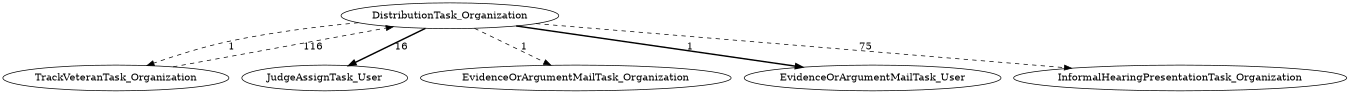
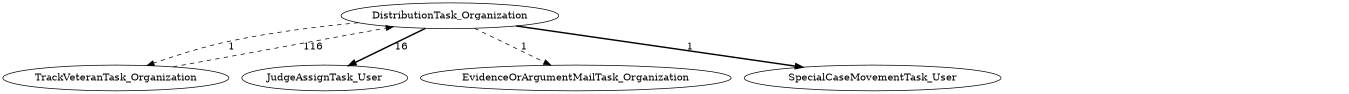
  digraph {
    rankdir=TB
    edge [style=dashed]
    DistributionTask_Organization
    TrackVeteranTask_Organization
    JudgeAssignTask_User
    EvidenceOrArgumentMailTask_Organization
-   SpecialCaseMovementTask_User [label=EvidenceOrArgumentMailTask_User]
-   InformalHearingPresentationTask_Organization
+   SpecialCaseMovementTask_User
    DistributionTask_Organization -> TrackVeteranTask_Organization [label=1]
    DistributionTask_Organization -> JudgeAssignTask_User [label=16 style=bold]
    DistributionTask_Organization -> EvidenceOrArgumentMailTask_Organization [label=1]
    DistributionTask_Organization -> SpecialCaseMovementTask_User [label=1 style=bold]
-   DistributionTask_Organization -> InformalHearingPresentationTask_Organization [label=75]
    TrackVeteranTask_Organization -> DistributionTask_Organization [label=116]
  }
